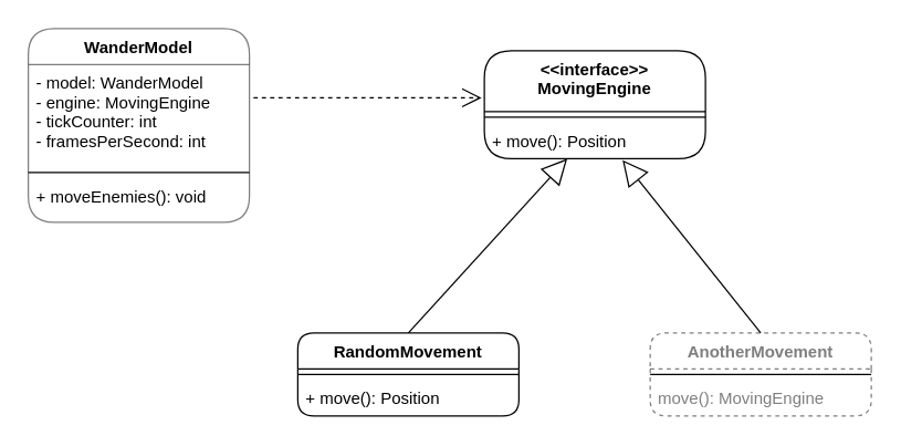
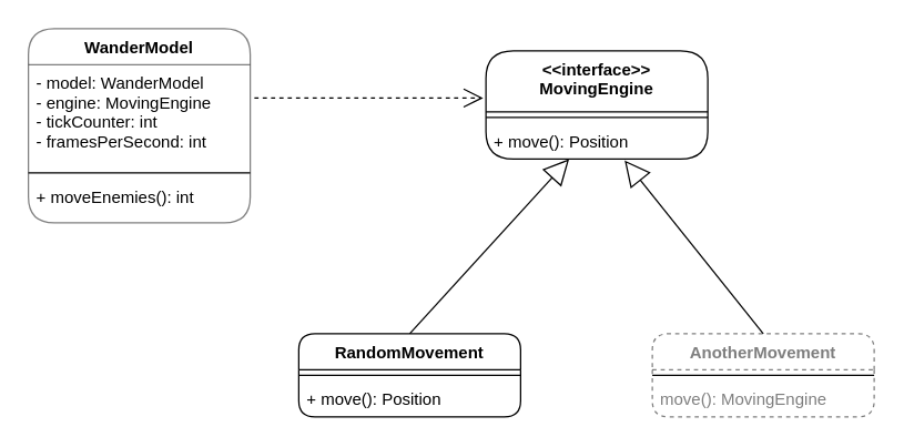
  <mxCell id="0" />
  <mxCell id="1" parent="0" />
  <mxCell id="2" value="&lt;&lt;interface&gt;&gt;&#10;MovingEngine" style="swimlane;fontStyle=1;align=center;verticalAlign=top;childLayout=stackLayout;horizontal=1;startSize=44;horizontalStack=0;resizeParent=1;resizeParentMax=0;resizeLast=0;collapsible=1;marginBottom=0;rounded=1;" parent="1" vertex="1"><mxGeometry x="350" y="36" width="160" height="78" as="geometry" /></mxCell>
  <mxCell id="3" value="" style="line;strokeWidth=1;fillColor=none;align=left;verticalAlign=middle;spacingTop=-1;spacingLeft=3;spacingRight=3;rotatable=0;labelPosition=right;points=[];portConstraint=eastwest;" parent="2" vertex="1"><mxGeometry y="44" width="160" height="8" as="geometry" /></mxCell>
  <mxCell id="4" value="+ move(): Position" style="text;strokeColor=none;fillColor=none;align=left;verticalAlign=top;spacingLeft=4;spacingRight=4;overflow=hidden;rotatable=0;points=[[0,0.5],[1,0.5]];portConstraint=eastwest;" parent="2" vertex="1"><mxGeometry y="52" width="160" height="26" as="geometry" /></mxCell>
  <mxCell id="5" value="" style="endArrow=block;endSize=16;endFill=0;html=1;entryX=0.375;entryY=1;entryDx=0;entryDy=0;entryPerimeter=0;exitX=0.5;exitY=0;exitDx=0;exitDy=0;" parent="1" source="6" target="4" edge="1"><mxGeometry width="160" relative="1" as="geometry"><mxPoint x="410" y="220" as="sourcePoint" /><mxPoint x="570" y="220" as="targetPoint" /></mxGeometry></mxCell>
  <mxCell id="6" value="RandomMovement" style="swimlane;fontStyle=1;align=center;verticalAlign=top;childLayout=stackLayout;horizontal=1;startSize=26;horizontalStack=0;resizeParent=1;resizeParentMax=0;resizeLast=0;collapsible=1;marginBottom=0;rounded=1;" parent="1" vertex="1"><mxGeometry x="215" y="240" width="160" height="60" as="geometry" /></mxCell>
  <mxCell id="7" value="" style="line;strokeWidth=1;fillColor=none;align=left;verticalAlign=middle;spacingTop=-1;spacingLeft=3;spacingRight=3;rotatable=0;labelPosition=right;points=[];portConstraint=eastwest;" parent="6" vertex="1"><mxGeometry y="26" width="160" height="8" as="geometry" /></mxCell>
  <mxCell id="8" value="+ move(): Position" style="text;strokeColor=none;fillColor=none;align=left;verticalAlign=top;spacingLeft=4;spacingRight=4;overflow=hidden;rotatable=0;points=[[0,0.5],[1,0.5]];portConstraint=eastwest;" parent="6" vertex="1"><mxGeometry y="34" width="160" height="26" as="geometry" /></mxCell>
  <mxCell id="9" value="AnotherMovement" style="swimlane;fontStyle=1;align=center;verticalAlign=top;childLayout=stackLayout;horizontal=1;startSize=26;horizontalStack=0;resizeParent=1;resizeParentMax=0;resizeLast=0;collapsible=1;marginBottom=0;dashed=1;opacity=50;textOpacity=50;rounded=1;" parent="1" vertex="1"><mxGeometry x="470" y="240" width="160" height="60" as="geometry" /></mxCell>
  <mxCell id="10" value="" style="line;strokeWidth=1;fillColor=none;align=left;verticalAlign=middle;spacingTop=-1;spacingLeft=3;spacingRight=3;rotatable=0;labelPosition=right;points=[];portConstraint=eastwest;" parent="9" vertex="1"><mxGeometry y="26" width="160" height="8" as="geometry" /></mxCell>
  <mxCell id="11" value="move(): MovingEngine" style="text;strokeColor=none;fillColor=none;align=left;verticalAlign=top;spacingLeft=4;spacingRight=4;overflow=hidden;rotatable=0;points=[[0,0.5],[1,0.5]];portConstraint=eastwest;textOpacity=50;" parent="9" vertex="1"><mxGeometry y="34" width="160" height="26" as="geometry" /></mxCell>
  <mxCell id="12" value="" style="endArrow=block;endSize=16;endFill=0;html=1;exitX=0.5;exitY=0;exitDx=0;exitDy=0;entryX=0.625;entryY=1.038;entryDx=0;entryDy=0;entryPerimeter=0;" parent="1" source="9" target="4" edge="1"><mxGeometry width="160" relative="1" as="geometry"><mxPoint x="580" y="180" as="sourcePoint" /><mxPoint x="740" y="180" as="targetPoint" /></mxGeometry></mxCell>
  <mxCell id="13" value="WanderModel" style="swimlane;fontStyle=1;align=center;verticalAlign=top;childLayout=stackLayout;horizontal=1;startSize=26;horizontalStack=0;resizeParent=1;resizeParentMax=0;resizeLast=0;collapsible=1;marginBottom=0;strokeColor=#000000;opacity=50;rounded=1;arcSize=24;" vertex="1" parent="1"><mxGeometry x="20" y="20" width="160" height="140" as="geometry" /></mxCell>
  <mxCell id="14" value="- model: WanderModel&#10;- engine: MovingEngine&#10;- tickCounter: int&#10;- framesPerSecond: int" style="text;strokeColor=none;fillColor=none;align=left;verticalAlign=top;spacingLeft=4;spacingRight=4;overflow=hidden;rotatable=0;points=[[0,0.5],[1,0.5]];portConstraint=eastwest;" vertex="1" parent="13"><mxGeometry y="26" width="160" height="74" as="geometry" /></mxCell>
  <mxCell id="15" value="" style="line;strokeWidth=1;fillColor=none;align=left;verticalAlign=middle;spacingTop=-1;spacingLeft=3;spacingRight=3;rotatable=0;labelPosition=right;points=[];portConstraint=eastwest;" vertex="1" parent="13"><mxGeometry y="100" width="160" height="8" as="geometry" /></mxCell>
- <mxCell id="16" value="+ moveEnemies(): void" style="text;strokeColor=none;fillColor=none;align=left;verticalAlign=top;spacingLeft=4;spacingRight=4;overflow=hidden;rotatable=0;points=[[0,0.5],[1,0.5]];portConstraint=eastwest;" vertex="1" parent="13"><mxGeometry y="108" width="160" height="32" as="geometry" /></mxCell>
+ <mxCell id="16" value="+ moveEnemies(): int" style="text;strokeColor=none;fillColor=none;align=left;verticalAlign=top;spacingLeft=4;spacingRight=4;overflow=hidden;rotatable=0;points=[[0,0.5],[1,0.5]];portConstraint=eastwest;" vertex="1" parent="13"><mxGeometry y="108" width="160" height="32" as="geometry" /></mxCell>
  <mxCell id="17" value="" style="endArrow=open;endSize=12;dashed=1;html=1;" edge="1" parent="1"><mxGeometry width="160" relative="1" as="geometry"><mxPoint x="183" y="70" as="sourcePoint" /><mxPoint x="348" y="70" as="targetPoint" /></mxGeometry></mxCell>
